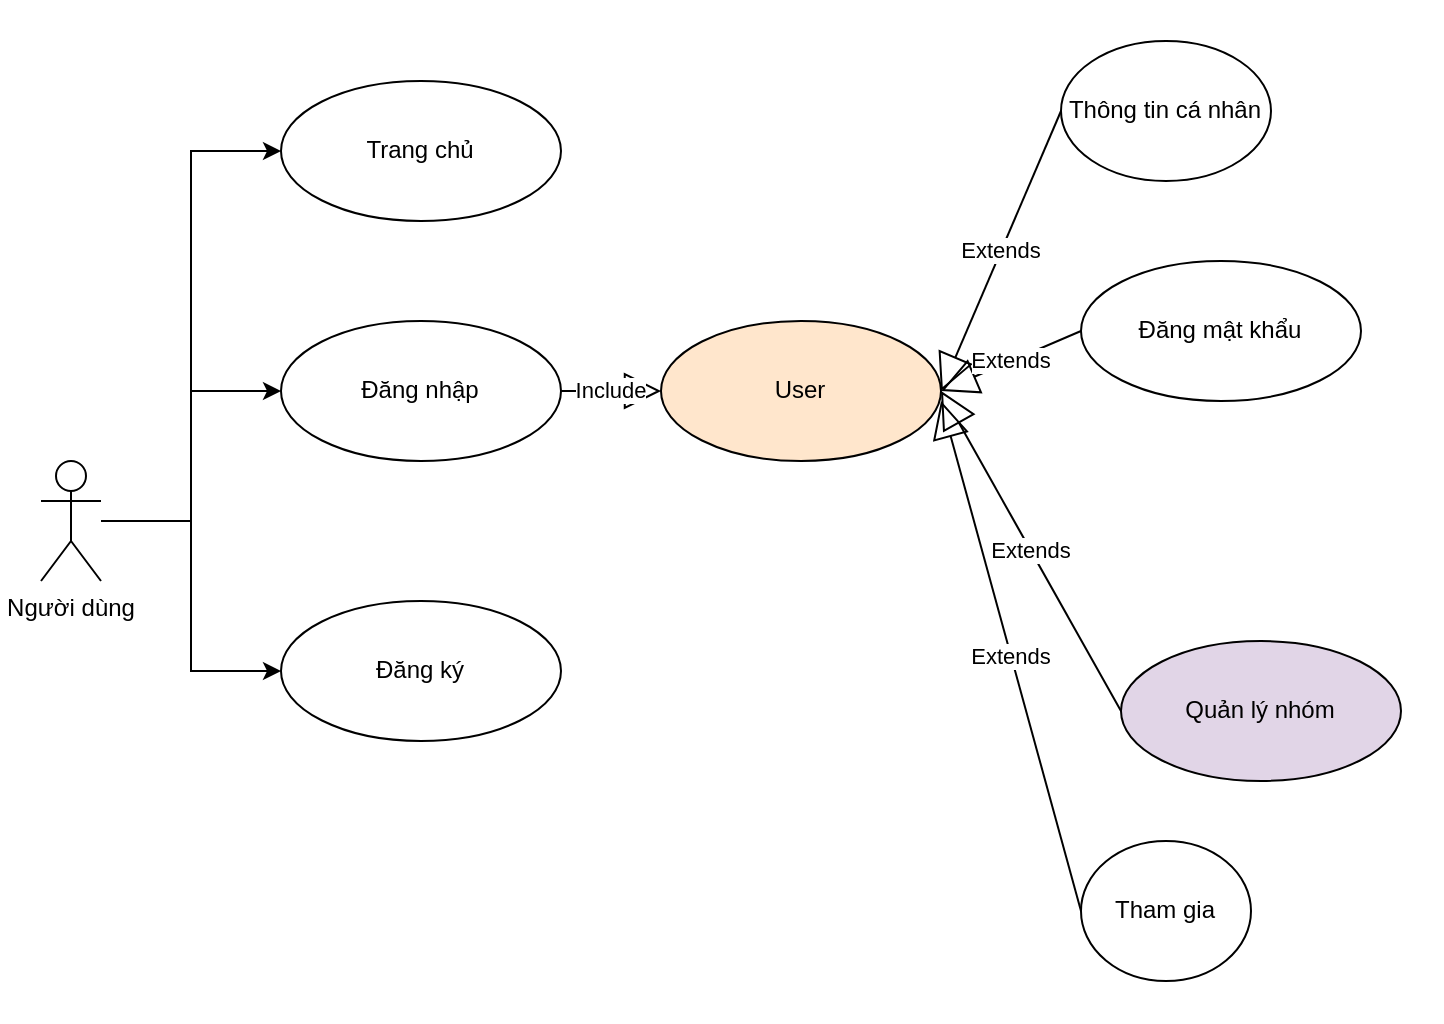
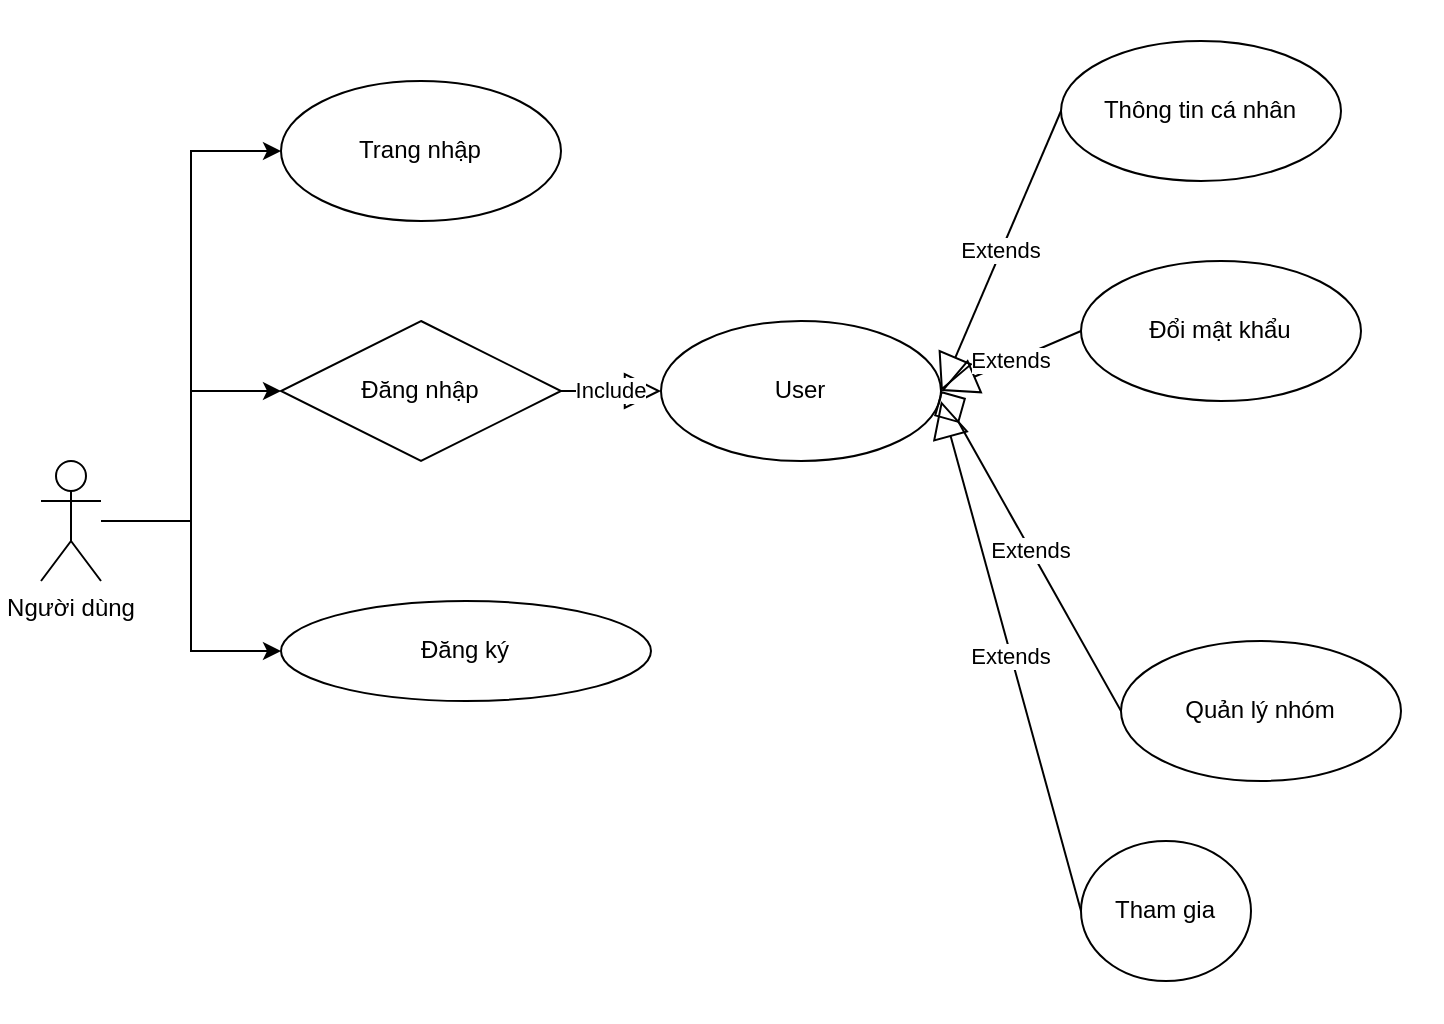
  <mxCell id="0" />
  <mxCell id="1" parent="0" />
  <mxCell id="2" style="edgeStyle=orthogonalEdgeStyle;rounded=0;orthogonalLoop=1;jettySize=auto;html=1;entryX=0;entryY=0.5;entryDx=0;entryDy=0;" edge="1" parent="1" source="5" target="7"><mxGeometry relative="1" as="geometry" /></mxCell>
  <mxCell id="3" style="edgeStyle=orthogonalEdgeStyle;rounded=0;orthogonalLoop=1;jettySize=auto;html=1;entryX=0;entryY=0.5;entryDx=0;entryDy=0;" edge="1" parent="1" source="5" target="8"><mxGeometry relative="1" as="geometry" /></mxCell>
  <mxCell id="4" style="edgeStyle=orthogonalEdgeStyle;rounded=0;orthogonalLoop=1;jettySize=auto;html=1;entryX=0;entryY=0.5;entryDx=0;entryDy=0;" edge="1" parent="1" source="5" target="6"><mxGeometry relative="1" as="geometry" /></mxCell>
  <mxCell id="5" value="Người dùng" style="shape=umlActor;verticalLabelPosition=bottom;labelBackgroundColor=#ffffff;verticalAlign=top;html=1;outlineConnect=0;" vertex="1" parent="1"><mxGeometry x="20" y="230" width="30" height="60" as="geometry" /></mxCell>
- <mxCell id="6" value="Trang chủ" style="ellipse;whiteSpace=wrap;html=1;" vertex="1" parent="1"><mxGeometry x="140" y="40" width="140" height="70" as="geometry" /></mxCell>
- <mxCell id="7" value="Đăng nhập" style="ellipse;whiteSpace=wrap;html=1;" vertex="1" parent="1"><mxGeometry x="140" y="160" width="140" height="70" as="geometry" /></mxCell>
- <mxCell id="8" value="Đăng ký" style="ellipse;whiteSpace=wrap;html=1;" vertex="1" parent="1"><mxGeometry x="140" y="300" width="140" height="70" as="geometry" /></mxCell>
- <mxCell id="9" value="User" style="ellipse;whiteSpace=wrap;html=1;fillColor=#ffe6cc;" vertex="1" parent="1"><mxGeometry x="330" y="160" width="140" height="70" as="geometry" /></mxCell>
- <mxCell id="10" value="Thông tin cá nhân" style="ellipse;whiteSpace=wrap;html=1;" vertex="1" parent="1"><mxGeometry x="530" y="20" width="105" height="70" as="geometry" /></mxCell>
- <mxCell id="11" value="Đăng mật khẩu" style="ellipse;whiteSpace=wrap;html=1;" vertex="1" parent="1"><mxGeometry x="540" y="130" width="140" height="70" as="geometry" /></mxCell>
- <mxCell id="12" value="Quản lý nhóm" style="ellipse;whiteSpace=wrap;html=1;fillColor=#e1d5e7;" vertex="1" parent="1"><mxGeometry x="560" y="320" width="140" height="70" as="geometry" /></mxCell>
+ <mxCell id="6" value="Trang nhập" style="ellipse;whiteSpace=wrap;html=1;" vertex="1" parent="1"><mxGeometry x="140" y="40" width="140" height="70" as="geometry" /></mxCell>
+ <mxCell id="7" value="Đăng nhập" style="rhombus;whiteSpace=wrap;html=1;" vertex="1" parent="1"><mxGeometry x="140" y="160" width="140" height="70" as="geometry" /></mxCell>
+ <mxCell id="8" value="Đăng ký" style="ellipse;whiteSpace=wrap;html=1;" vertex="1" parent="1"><mxGeometry x="140" y="300" width="185" height="50" as="geometry" /></mxCell>
+ <mxCell id="9" value="User" style="ellipse;whiteSpace=wrap;html=1;" vertex="1" parent="1"><mxGeometry x="330" y="160" width="140" height="70" as="geometry" /></mxCell>
+ <mxCell id="10" value="Thông tin cá nhân" style="ellipse;whiteSpace=wrap;html=1;" vertex="1" parent="1"><mxGeometry x="530" y="20" width="140" height="70" as="geometry" /></mxCell>
+ <mxCell id="11" value="Đổi mật khẩu" style="ellipse;whiteSpace=wrap;html=1;" vertex="1" parent="1"><mxGeometry x="540" y="130" width="140" height="70" as="geometry" /></mxCell>
+ <mxCell id="12" value="Quản lý nhóm" style="ellipse;whiteSpace=wrap;html=1;" vertex="1" parent="1"><mxGeometry x="560" y="320" width="140" height="70" as="geometry" /></mxCell>
  <mxCell id="13" value="Tham gia" style="ellipse;whiteSpace=wrap;html=1;" vertex="1" parent="1"><mxGeometry x="540" y="420" width="85" height="70" as="geometry" /></mxCell>
  <mxCell id="14" value="Include" style="endArrow=block;endSize=16;endFill=0;html=1;exitX=1;exitY=0.5;exitDx=0;exitDy=0;entryX=0;entryY=0.5;entryDx=0;entryDy=0;" edge="1" parent="1" source="7" target="9"><mxGeometry width="160" relative="1" as="geometry"><mxPoint x="310" y="230" as="sourcePoint" /><mxPoint x="470" y="230" as="targetPoint" /></mxGeometry></mxCell>
  <mxCell id="15" value="Extends" style="endArrow=block;endSize=16;endFill=0;html=1;exitX=0;exitY=0.5;exitDx=0;exitDy=0;entryX=1;entryY=0.5;entryDx=0;entryDy=0;" edge="1" parent="1" source="10" target="9"><mxGeometry width="160" relative="1" as="geometry"><mxPoint x="310" y="230" as="sourcePoint" /><mxPoint x="470" y="230" as="targetPoint" /></mxGeometry></mxCell>
  <mxCell id="16" value="Extends" style="endArrow=block;endSize=16;endFill=0;html=1;exitX=0;exitY=0.5;exitDx=0;exitDy=0;entryX=1;entryY=0.5;entryDx=0;entryDy=0;" edge="1" parent="1" source="11" target="9"><mxGeometry width="160" relative="1" as="geometry"><mxPoint x="310" y="230" as="sourcePoint" /><mxPoint x="470" y="230" as="targetPoint" /></mxGeometry></mxCell>
- <mxCell id="17" value="Extends" style="endArrow=block;endSize=16;endFill=0;html=1;exitX=0;exitY=0.5;exitDx=0;exitDy=0;entryX=1;entryY=0.5;entryDx=0;entryDy=0;" edge="1" parent="1" source="12" target="9"><mxGeometry width="160" relative="1" as="geometry"><mxPoint x="310" y="230" as="sourcePoint" /><mxPoint x="470" y="230" as="targetPoint" /></mxGeometry></mxCell>
+ <mxCell id="17" value="Extends" style="endArrow=diamond;endSize=16;endFill=0;html=1;exitX=0;exitY=0.5;exitDx=0;exitDy=0;entryX=1;entryY=0.5;entryDx=0;entryDy=0;" edge="1" parent="1" source="12" target="9"><mxGeometry width="160" relative="1" as="geometry"><mxPoint x="310" y="230" as="sourcePoint" /><mxPoint x="470" y="230" as="targetPoint" /></mxGeometry></mxCell>
  <mxCell id="18" value="Extends" style="endArrow=block;endSize=16;endFill=0;html=1;exitX=0;exitY=0.5;exitDx=0;exitDy=0;" edge="1" parent="1" source="13"><mxGeometry width="160" relative="1" as="geometry"><mxPoint x="310" y="230" as="sourcePoint" /><mxPoint x="470" y="200" as="targetPoint" /></mxGeometry></mxCell>
